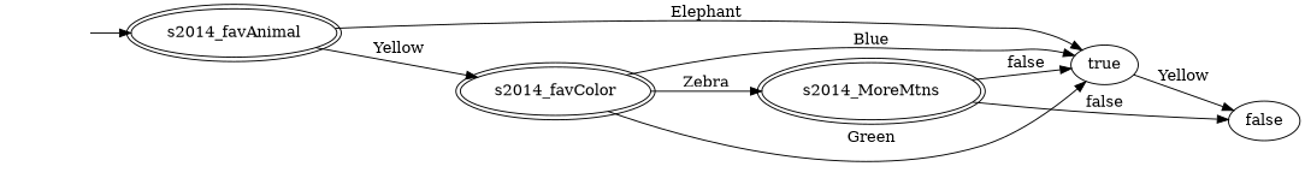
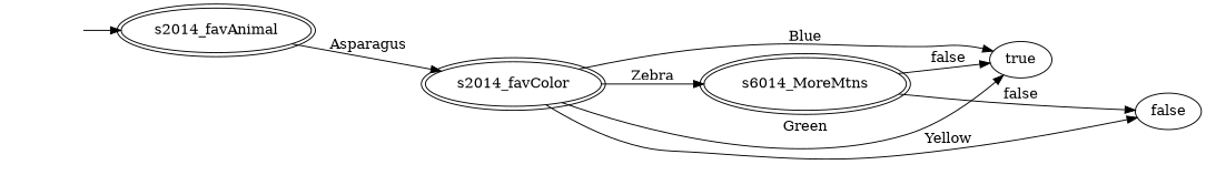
  digraph {
    rankdir=LR
    node0 [style=invis]
    n2 [label=s2014_favAnimal peripheries=2]
    n3 [label=s2014_favColor peripheries=2]
    n4 [label=true]
-   n5 [label=s2014_MoreMtns peripheries=2]
+   n5 [label=s6014_MoreMtns peripheries=2]
    n6 [label=false]
    node0 -> n2
-   n2 -> n3 [label=Yellow]
-   n2 -> n4 [label=Elephant]
+   n2 -> n3 [label=Asparagus]
    n3 -> n4 [label=Blue]
    n3 -> n4 [label=Green]
    n3 -> n5 [label=Zebra]
-   n4 -> n6 [label=Yellow]
+   n3 -> n6 [label=Yellow]
    n5 -> n4 [label=false]
    n5 -> n6 [label=false]
  }
